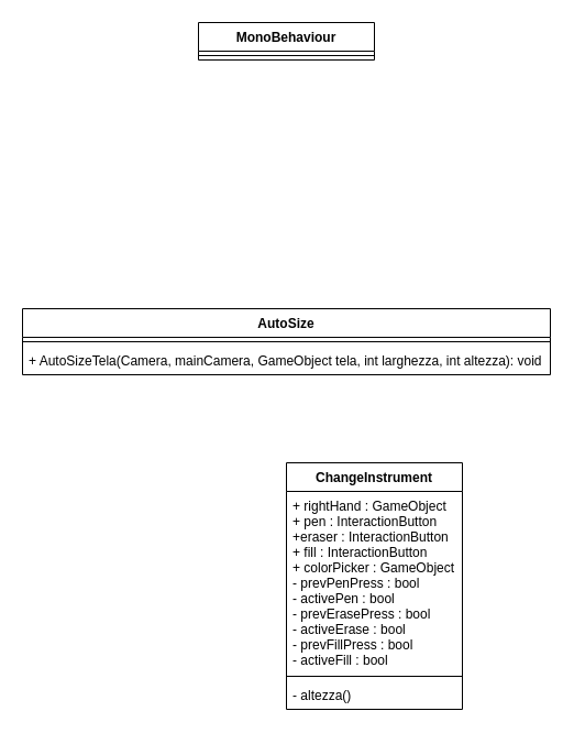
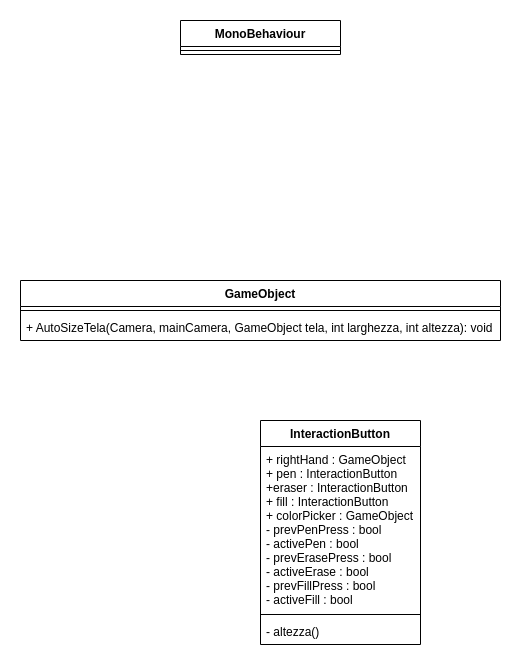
  <mxCell id="0" />
  <mxCell id="1" parent="0" />
- <mxCell id="2" value="AutoSize" style="swimlane;fontStyle=1;align=center;verticalAlign=top;childLayout=stackLayout;horizontal=1;startSize=26;horizontalStack=0;resizeParent=1;resizeLast=0;collapsible=1;marginBottom=0;rounded=0;shadow=0;strokeWidth=1;" parent="1" vertex="1"><mxGeometry x="20" y="280" width="480" height="60" as="geometry"><mxRectangle x="100" y="280" width="160" height="26" as="alternateBounds" /></mxGeometry></mxCell>
+ <mxCell id="2" value="GameObject" style="swimlane;fontStyle=1;align=center;verticalAlign=top;childLayout=stackLayout;horizontal=1;startSize=26;horizontalStack=0;resizeParent=1;resizeLast=0;collapsible=1;marginBottom=0;rounded=0;shadow=0;strokeWidth=1;" parent="1" vertex="1"><mxGeometry x="20" y="280" width="480" height="60" as="geometry"><mxRectangle x="100" y="280" width="160" height="26" as="alternateBounds" /></mxGeometry></mxCell>
  <mxCell id="3" value="" style="line;html=1;strokeWidth=1;align=left;verticalAlign=middle;spacingTop=-1;spacingLeft=3;spacingRight=3;rotatable=0;labelPosition=right;points=[];portConstraint=eastwest;" parent="2" vertex="1"><mxGeometry y="26" width="480" height="8" as="geometry" /></mxCell>
  <mxCell id="4" value="+ AutoSizeTela(Camera, mainCamera, GameObject tela, int larghezza, int altezza): void" style="text;align=left;verticalAlign=top;spacingLeft=4;spacingRight=4;overflow=hidden;rotatable=0;points=[[0,0.5],[1,0.5]];portConstraint=eastwest;" parent="2" vertex="1"><mxGeometry y="34" width="480" height="26" as="geometry" /></mxCell>
  <mxCell id="5" value="MonoBehaviour" style="swimlane;fontStyle=1;align=center;verticalAlign=top;childLayout=stackLayout;horizontal=1;startSize=26;horizontalStack=0;resizeParent=1;resizeParentMax=0;resizeLast=0;collapsible=1;marginBottom=0;" vertex="1" parent="1"><mxGeometry x="180" y="20" width="160" height="34" as="geometry" /></mxCell>
  <mxCell id="6" value="" style="line;strokeWidth=1;fillColor=none;align=left;verticalAlign=middle;spacingTop=-1;spacingLeft=3;spacingRight=3;rotatable=0;labelPosition=right;points=[];portConstraint=eastwest;" vertex="1" parent="5"><mxGeometry y="26" width="160" height="8" as="geometry" /></mxCell>
- <mxCell id="7" value="ChangeInstrument" style="swimlane;fontStyle=1;align=center;verticalAlign=top;childLayout=stackLayout;horizontal=1;startSize=26;horizontalStack=0;resizeParent=1;resizeParentMax=0;resizeLast=0;collapsible=1;marginBottom=0;" vertex="1" parent="1"><mxGeometry x="260" y="420" width="160" height="224" as="geometry" /></mxCell>
+ <mxCell id="7" value="InteractionButton" style="swimlane;fontStyle=1;align=center;verticalAlign=top;childLayout=stackLayout;horizontal=1;startSize=26;horizontalStack=0;resizeParent=1;resizeParentMax=0;resizeLast=0;collapsible=1;marginBottom=0;" vertex="1" parent="1"><mxGeometry x="260" y="420" width="160" height="224" as="geometry" /></mxCell>
  <mxCell id="8" value="+ rightHand : GameObject&#10;+ pen : InteractionButton&#10;+eraser : InteractionButton&#10;+ fill : InteractionButton&#10;+ colorPicker : GameObject&#10;- prevPenPress : bool&#10;- activePen : bool&#10;- prevErasePress : bool&#10;- activeErase : bool&#10;- prevFillPress : bool&#10;- activeFill : bool&#10;&#10;&#10;&#10;" style="text;strokeColor=none;fillColor=none;align=left;verticalAlign=top;spacingLeft=4;spacingRight=4;overflow=hidden;rotatable=0;points=[[0,0.5],[1,0.5]];portConstraint=eastwest;" vertex="1" parent="7"><mxGeometry y="26" width="160" height="164" as="geometry" /></mxCell>
  <mxCell id="9" value="" style="line;strokeWidth=1;fillColor=none;align=left;verticalAlign=middle;spacingTop=-1;spacingLeft=3;spacingRight=3;rotatable=0;labelPosition=right;points=[];portConstraint=eastwest;" vertex="1" parent="7"><mxGeometry y="190" width="160" height="8" as="geometry" /></mxCell>
  <mxCell id="10" value="- altezza()" style="text;strokeColor=none;fillColor=none;align=left;verticalAlign=top;spacingLeft=4;spacingRight=4;overflow=hidden;rotatable=0;points=[[0,0.5],[1,0.5]];portConstraint=eastwest;" vertex="1" parent="7"><mxGeometry y="198" width="160" height="26" as="geometry" /></mxCell>
